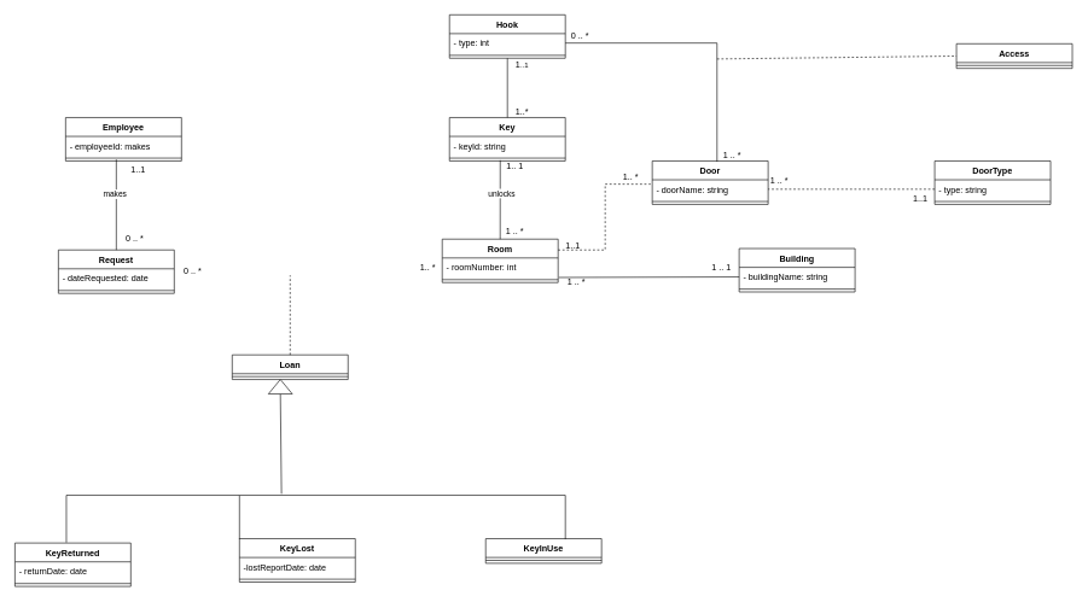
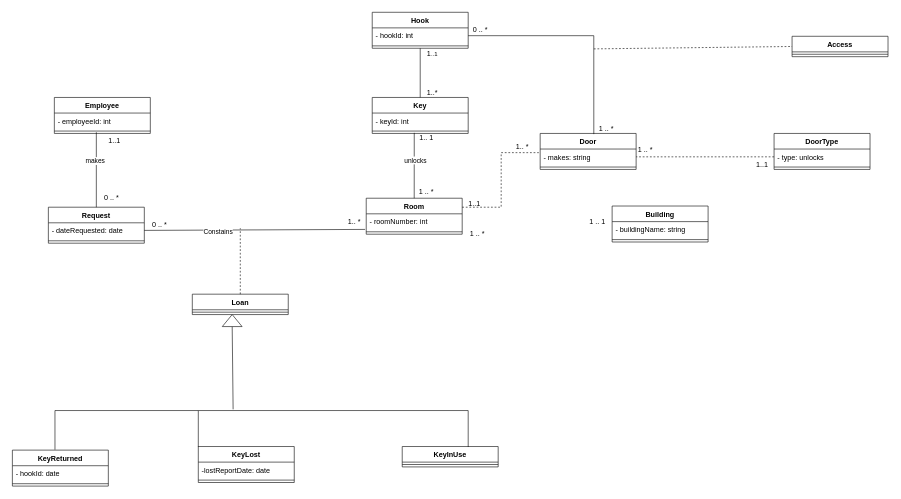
  <mxCell id="0" />
  <mxCell id="1" parent="0" />
  <mxCell id="2" value="Employee" style="swimlane;fontStyle=1;align=center;verticalAlign=top;childLayout=stackLayout;horizontal=1;startSize=26;horizontalStack=0;resizeParent=1;resizeParentMax=0;resizeLast=0;collapsible=1;marginBottom=0;" vertex="1" parent="1"><mxGeometry x="90" y="162" width="160" height="60" as="geometry" /></mxCell>
- <mxCell id="3" value="- employeeId: makes" style="text;strokeColor=none;fillColor=none;align=left;verticalAlign=top;spacingLeft=4;spacingRight=4;overflow=hidden;rotatable=0;points=[[0,0.5],[1,0.5]];portConstraint=eastwest;" vertex="1" parent="2"><mxGeometry y="26" width="160" height="26" as="geometry" /></mxCell>
+ <mxCell id="3" value="- employeeId: int" style="text;strokeColor=none;fillColor=none;align=left;verticalAlign=top;spacingLeft=4;spacingRight=4;overflow=hidden;rotatable=0;points=[[0,0.5],[1,0.5]];portConstraint=eastwest;" vertex="1" parent="2"><mxGeometry y="26" width="160" height="26" as="geometry" /></mxCell>
  <mxCell id="4" value="" style="line;strokeWidth=1;fillColor=none;align=left;verticalAlign=middle;spacingTop=-1;spacingLeft=3;spacingRight=3;rotatable=0;labelPosition=right;points=[];portConstraint=eastwest;strokeColor=inherit;" vertex="1" parent="2"><mxGeometry y="52" width="160" height="8" as="geometry" /></mxCell>
  <mxCell id="5" value="Request" style="swimlane;fontStyle=1;align=center;verticalAlign=top;childLayout=stackLayout;horizontal=1;startSize=26;horizontalStack=0;resizeParent=1;resizeParentMax=0;resizeLast=0;collapsible=1;marginBottom=0;" vertex="1" parent="1"><mxGeometry x="80" y="345" width="160" height="60" as="geometry" /></mxCell>
  <mxCell id="6" value="- dateRequested: date" style="text;strokeColor=none;fillColor=none;align=left;verticalAlign=top;spacingLeft=4;spacingRight=4;overflow=hidden;rotatable=0;points=[[0,0.5],[1,0.5]];portConstraint=eastwest;" vertex="1" parent="5"><mxGeometry y="26" width="160" height="26" as="geometry" /></mxCell>
  <mxCell id="7" value="" style="line;strokeWidth=1;fillColor=none;align=left;verticalAlign=middle;spacingTop=-1;spacingLeft=3;spacingRight=3;rotatable=0;labelPosition=right;points=[];portConstraint=eastwest;strokeColor=inherit;" vertex="1" parent="5"><mxGeometry y="52" width="160" height="8" as="geometry" /></mxCell>
  <mxCell id="8" value="Loan" style="swimlane;fontStyle=1;align=center;verticalAlign=top;childLayout=stackLayout;horizontal=1;startSize=26;horizontalStack=0;resizeParent=1;resizeParentMax=0;resizeLast=0;collapsible=1;marginBottom=0;" vertex="1" parent="1"><mxGeometry x="320" y="490" width="160" height="34" as="geometry" /></mxCell>
  <mxCell id="9" value="" style="line;strokeWidth=1;fillColor=none;align=left;verticalAlign=middle;spacingTop=-1;spacingLeft=3;spacingRight=3;rotatable=0;labelPosition=right;points=[];portConstraint=eastwest;strokeColor=inherit;" vertex="1" parent="8"><mxGeometry y="26" width="160" height="8" as="geometry" /></mxCell>
  <mxCell id="10" value="Key" style="swimlane;fontStyle=1;align=center;verticalAlign=top;childLayout=stackLayout;horizontal=1;startSize=26;horizontalStack=0;resizeParent=1;resizeParentMax=0;resizeLast=0;collapsible=1;marginBottom=0;" vertex="1" parent="1"><mxGeometry x="620" y="162" width="160" height="60" as="geometry" /></mxCell>
- <mxCell id="11" value="- keyId: string" style="text;strokeColor=none;fillColor=none;align=left;verticalAlign=top;spacingLeft=4;spacingRight=4;overflow=hidden;rotatable=0;points=[[0,0.5],[1,0.5]];portConstraint=eastwest;" vertex="1" parent="10"><mxGeometry y="26" width="160" height="26" as="geometry" /></mxCell>
+ <mxCell id="11" value="- keyId: int" style="text;strokeColor=none;fillColor=none;align=left;verticalAlign=top;spacingLeft=4;spacingRight=4;overflow=hidden;rotatable=0;points=[[0,0.5],[1,0.5]];portConstraint=eastwest;" vertex="1" parent="10"><mxGeometry y="26" width="160" height="26" as="geometry" /></mxCell>
  <mxCell id="12" value="" style="line;strokeWidth=1;fillColor=none;align=left;verticalAlign=middle;spacingTop=-1;spacingLeft=3;spacingRight=3;rotatable=0;labelPosition=right;points=[];portConstraint=eastwest;strokeColor=inherit;" vertex="1" parent="10"><mxGeometry y="52" width="160" height="8" as="geometry" /></mxCell>
  <mxCell id="13" value="Hook" style="swimlane;fontStyle=1;align=center;verticalAlign=top;childLayout=stackLayout;horizontal=1;startSize=26;horizontalStack=0;resizeParent=1;resizeParentMax=0;resizeLast=0;collapsible=1;marginBottom=0;" vertex="1" parent="1"><mxGeometry x="620" y="20" width="160" height="60" as="geometry" /></mxCell>
- <mxCell id="14" value="- type: int" style="text;strokeColor=none;fillColor=none;align=left;verticalAlign=top;spacingLeft=4;spacingRight=4;overflow=hidden;rotatable=0;points=[[0,0.5],[1,0.5]];portConstraint=eastwest;" vertex="1" parent="13"><mxGeometry y="26" width="160" height="26" as="geometry" /></mxCell>
+ <mxCell id="14" value="- hookId: int" style="text;strokeColor=none;fillColor=none;align=left;verticalAlign=top;spacingLeft=4;spacingRight=4;overflow=hidden;rotatable=0;points=[[0,0.5],[1,0.5]];portConstraint=eastwest;" vertex="1" parent="13"><mxGeometry y="26" width="160" height="26" as="geometry" /></mxCell>
  <mxCell id="15" value="" style="line;strokeWidth=1;fillColor=none;align=left;verticalAlign=middle;spacingTop=-1;spacingLeft=3;spacingRight=3;rotatable=0;labelPosition=right;points=[];portConstraint=eastwest;strokeColor=inherit;" vertex="1" parent="13"><mxGeometry y="52" width="160" height="8" as="geometry" /></mxCell>
  <mxCell id="16" value="Room" style="swimlane;fontStyle=1;align=center;verticalAlign=top;childLayout=stackLayout;horizontal=1;startSize=26;horizontalStack=0;resizeParent=1;resizeParentMax=0;resizeLast=0;collapsible=1;marginBottom=0;" vertex="1" parent="1"><mxGeometry x="610" y="330" width="160" height="60" as="geometry" /></mxCell>
  <mxCell id="17" value="- roomNumber: int" style="text;strokeColor=none;fillColor=none;align=left;verticalAlign=top;spacingLeft=4;spacingRight=4;overflow=hidden;rotatable=0;points=[[0,0.5],[1,0.5]];portConstraint=eastwest;" vertex="1" parent="16"><mxGeometry y="26" width="160" height="26" as="geometry" /></mxCell>
  <mxCell id="18" value="" style="line;strokeWidth=1;fillColor=none;align=left;verticalAlign=middle;spacingTop=-1;spacingLeft=3;spacingRight=3;rotatable=0;labelPosition=right;points=[];portConstraint=eastwest;strokeColor=inherit;" vertex="1" parent="16"><mxGeometry y="52" width="160" height="8" as="geometry" /></mxCell>
  <mxCell id="19" value="Building" style="swimlane;fontStyle=1;align=center;verticalAlign=top;childLayout=stackLayout;horizontal=1;startSize=26;horizontalStack=0;resizeParent=1;resizeParentMax=0;resizeLast=0;collapsible=1;marginBottom=0;" vertex="1" parent="1"><mxGeometry x="1020" y="343" width="160" height="60" as="geometry" /></mxCell>
  <mxCell id="20" value="- buildingName: string" style="text;strokeColor=none;fillColor=none;align=left;verticalAlign=top;spacingLeft=4;spacingRight=4;overflow=hidden;rotatable=0;points=[[0,0.5],[1,0.5]];portConstraint=eastwest;" vertex="1" parent="19"><mxGeometry y="26" width="160" height="26" as="geometry" /></mxCell>
  <mxCell id="21" value="" style="line;strokeWidth=1;fillColor=none;align=left;verticalAlign=middle;spacingTop=-1;spacingLeft=3;spacingRight=3;rotatable=0;labelPosition=right;points=[];portConstraint=eastwest;strokeColor=inherit;" vertex="1" parent="19"><mxGeometry y="52" width="160" height="8" as="geometry" /></mxCell>
  <mxCell id="22" value="Access" style="swimlane;fontStyle=1;align=center;verticalAlign=top;childLayout=stackLayout;horizontal=1;startSize=26;horizontalStack=0;resizeParent=1;resizeParentMax=0;resizeLast=0;collapsible=1;marginBottom=0;" vertex="1" parent="1"><mxGeometry x="1320" y="60" width="160" height="34" as="geometry" /></mxCell>
  <mxCell id="23" value="" style="line;strokeWidth=1;fillColor=none;align=left;verticalAlign=middle;spacingTop=-1;spacingLeft=3;spacingRight=3;rotatable=0;labelPosition=right;points=[];portConstraint=eastwest;strokeColor=inherit;" vertex="1" parent="22"><mxGeometry y="26" width="160" height="8" as="geometry" /></mxCell>
  <mxCell id="24" value="KeyReturned" style="swimlane;fontStyle=1;align=center;verticalAlign=top;childLayout=stackLayout;horizontal=1;startSize=26;horizontalStack=0;resizeParent=1;resizeParentMax=0;resizeLast=0;collapsible=1;marginBottom=0;" vertex="1" parent="1"><mxGeometry x="20" y="750" width="160" height="60" as="geometry" /></mxCell>
- <mxCell id="25" value="- returnDate: date" style="text;strokeColor=none;fillColor=none;align=left;verticalAlign=top;spacingLeft=4;spacingRight=4;overflow=hidden;rotatable=0;points=[[0,0.5],[1,0.5]];portConstraint=eastwest;" vertex="1" parent="24"><mxGeometry y="26" width="160" height="26" as="geometry" /></mxCell>
+ <mxCell id="25" value="- hookId: date" style="text;strokeColor=none;fillColor=none;align=left;verticalAlign=top;spacingLeft=4;spacingRight=4;overflow=hidden;rotatable=0;points=[[0,0.5],[1,0.5]];portConstraint=eastwest;" vertex="1" parent="24"><mxGeometry y="26" width="160" height="26" as="geometry" /></mxCell>
  <mxCell id="26" value="" style="line;strokeWidth=1;fillColor=none;align=left;verticalAlign=middle;spacingTop=-1;spacingLeft=3;spacingRight=3;rotatable=0;labelPosition=right;points=[];portConstraint=eastwest;strokeColor=inherit;" vertex="1" parent="24"><mxGeometry y="52" width="160" height="8" as="geometry" /></mxCell>
  <mxCell id="27" value="KeyInUse" style="swimlane;fontStyle=1;align=center;verticalAlign=top;childLayout=stackLayout;horizontal=1;startSize=26;horizontalStack=0;resizeParent=1;resizeParentMax=0;resizeLast=0;collapsible=1;marginBottom=0;" vertex="1" parent="1"><mxGeometry x="670" y="744" width="160" height="34" as="geometry" /></mxCell>
  <mxCell id="28" value="" style="line;strokeWidth=1;fillColor=none;align=left;verticalAlign=middle;spacingTop=-1;spacingLeft=3;spacingRight=3;rotatable=0;labelPosition=right;points=[];portConstraint=eastwest;strokeColor=inherit;" vertex="1" parent="27"><mxGeometry y="26" width="160" height="8" as="geometry" /></mxCell>
  <mxCell id="29" value="KeyLost" style="swimlane;fontStyle=1;align=center;verticalAlign=top;childLayout=stackLayout;horizontal=1;startSize=26;horizontalStack=0;resizeParent=1;resizeParentMax=0;resizeLast=0;collapsible=1;marginBottom=0;" vertex="1" parent="1"><mxGeometry x="330" y="744" width="160" height="60" as="geometry" /></mxCell>
  <mxCell id="30" value="-lostReportDate: date" style="text;strokeColor=none;fillColor=none;align=left;verticalAlign=top;spacingLeft=4;spacingRight=4;overflow=hidden;rotatable=0;points=[[0,0.5],[1,0.5]];portConstraint=eastwest;" vertex="1" parent="29"><mxGeometry y="26" width="160" height="26" as="geometry" /></mxCell>
  <mxCell id="31" value="" style="line;strokeWidth=1;fillColor=none;align=left;verticalAlign=middle;spacingTop=-1;spacingLeft=3;spacingRight=3;rotatable=0;labelPosition=right;points=[];portConstraint=eastwest;strokeColor=inherit;" vertex="1" parent="29"><mxGeometry y="52" width="160" height="8" as="geometry" /></mxCell>
  <mxCell id="32" value="Door" style="swimlane;fontStyle=1;align=center;verticalAlign=top;childLayout=stackLayout;horizontal=1;startSize=26;horizontalStack=0;resizeParent=1;resizeParentMax=0;resizeLast=0;collapsible=1;marginBottom=0;" vertex="1" parent="1"><mxGeometry x="900" y="222" width="160" height="60" as="geometry" /></mxCell>
- <mxCell id="33" value="- doorName: string" style="text;strokeColor=none;fillColor=none;align=left;verticalAlign=top;spacingLeft=4;spacingRight=4;overflow=hidden;rotatable=0;points=[[0,0.5],[1,0.5]];portConstraint=eastwest;" vertex="1" parent="32"><mxGeometry y="26" width="160" height="26" as="geometry" /></mxCell>
+ <mxCell id="33" value="- makes: string" style="text;strokeColor=none;fillColor=none;align=left;verticalAlign=top;spacingLeft=4;spacingRight=4;overflow=hidden;rotatable=0;points=[[0,0.5],[1,0.5]];portConstraint=eastwest;" vertex="1" parent="32"><mxGeometry y="26" width="160" height="26" as="geometry" /></mxCell>
  <mxCell id="34" value="" style="line;strokeWidth=1;fillColor=none;align=left;verticalAlign=middle;spacingTop=-1;spacingLeft=3;spacingRight=3;rotatable=0;labelPosition=right;points=[];portConstraint=eastwest;strokeColor=inherit;" vertex="1" parent="32"><mxGeometry y="52" width="160" height="8" as="geometry" /></mxCell>
  <mxCell id="35" value="DoorType" style="swimlane;fontStyle=1;align=center;verticalAlign=top;childLayout=stackLayout;horizontal=1;startSize=26;horizontalStack=0;resizeParent=1;resizeParentMax=0;resizeLast=0;collapsible=1;marginBottom=0;" vertex="1" parent="1"><mxGeometry x="1290" y="222" width="160" height="60" as="geometry" /></mxCell>
- <mxCell id="36" value="- type: string" style="text;strokeColor=none;fillColor=none;align=left;verticalAlign=top;spacingLeft=4;spacingRight=4;overflow=hidden;rotatable=0;points=[[0,0.5],[1,0.5]];portConstraint=eastwest;" vertex="1" parent="35"><mxGeometry y="26" width="160" height="26" as="geometry" /></mxCell>
+ <mxCell id="36" value="- type: unlocks" style="text;strokeColor=none;fillColor=none;align=left;verticalAlign=top;spacingLeft=4;spacingRight=4;overflow=hidden;rotatable=0;points=[[0,0.5],[1,0.5]];portConstraint=eastwest;" vertex="1" parent="35"><mxGeometry y="26" width="160" height="26" as="geometry" /></mxCell>
  <mxCell id="37" value="" style="line;strokeWidth=1;fillColor=none;align=left;verticalAlign=middle;spacingTop=-1;spacingLeft=3;spacingRight=3;rotatable=0;labelPosition=right;points=[];portConstraint=eastwest;strokeColor=inherit;" vertex="1" parent="35"><mxGeometry y="52" width="160" height="8" as="geometry" /></mxCell>
+ <mxCell id="38" value="" style="endArrow=none;html=1;rounded=0;entryX=-0.012;entryY=1;entryDx=0;entryDy=0;entryPerimeter=0;" edge="1" parent="1" source="6" target="17"><mxGeometry width="50" height="50" relative="1" as="geometry"><mxPoint x="240" y="434" as="sourcePoint" /><mxPoint x="310.711" y="384" as="targetPoint" /></mxGeometry></mxCell>
+ <mxCell id="39" value="Constains" style="edgeLabel;html=1;align=center;verticalAlign=middle;resizable=0;points=[];" connectable="0" vertex="1" parent="38"><mxGeometry x="-0.337" y="-2" relative="1" as="geometry"><mxPoint as="offset" /></mxGeometry></mxCell>
  <mxCell id="40" value="" style="endArrow=none;dashed=1;html=1;rounded=0;exitX=0.5;exitY=0;exitDx=0;exitDy=0;" edge="1" parent="1" source="8"><mxGeometry width="50" height="50" relative="1" as="geometry"><mxPoint x="380" y="430" as="sourcePoint" /><mxPoint x="400" y="380" as="targetPoint" /></mxGeometry></mxCell>
  <mxCell id="41" value="" style="endArrow=none;dashed=1;html=1;rounded=0;entryX=0;entryY=0.5;entryDx=0;entryDy=0;" edge="1" parent="1" target="22"><mxGeometry width="50" height="50" relative="1" as="geometry"><mxPoint x="989.52" y="81.01" as="sourcePoint" /><mxPoint x="1210.48" y="80" as="targetPoint" /></mxGeometry></mxCell>
  <mxCell id="42" value="" style="endArrow=none;html=1;rounded=0;" edge="1" parent="1" source="10"><mxGeometry width="50" height="50" relative="1" as="geometry"><mxPoint x="650" y="130" as="sourcePoint" /><mxPoint x="700" y="80" as="targetPoint" /></mxGeometry></mxCell>
  <mxCell id="43" value="" style="endArrow=none;html=1;rounded=0;entryX=0.5;entryY=0;entryDx=0;entryDy=0;exitX=0.438;exitY=0.875;exitDx=0;exitDy=0;exitPerimeter=0;" edge="1" parent="1" source="12" target="16"><mxGeometry width="50" height="50" relative="1" as="geometry"><mxPoint x="690" y="230" as="sourcePoint" /><mxPoint x="730" y="330" as="targetPoint" /></mxGeometry></mxCell>
  <mxCell id="44" value="unlocks" style="edgeLabel;html=1;align=center;verticalAlign=middle;resizable=0;points=[];" connectable="0" vertex="1" parent="43"><mxGeometry x="-0.18" y="1" relative="1" as="geometry"><mxPoint as="offset" /></mxGeometry></mxCell>
  <mxCell id="45" value="" style="endArrow=none;html=1;rounded=0;entryX=1;entryY=0.5;entryDx=0;entryDy=0;dashed=1;" edge="1" parent="1" source="36" target="33"><mxGeometry width="50" height="50" relative="1" as="geometry"><mxPoint x="1429.289" y="432" as="sourcePoint" /><mxPoint x="1429.289" y="382" as="targetPoint" /></mxGeometry></mxCell>
- <mxCell id="46" value="" style="endArrow=none;html=1;rounded=0;entryX=1.006;entryY=1.038;entryDx=0;entryDy=0;entryPerimeter=0;" edge="1" parent="1" source="20" target="17"><mxGeometry width="50" height="50" relative="1" as="geometry"><mxPoint x="829.289" y="432" as="sourcePoint" /><mxPoint x="829.289" y="382" as="targetPoint" /></mxGeometry></mxCell>
  <mxCell id="47" value="" style="shape=partialRectangle;whiteSpace=wrap;html=1;bottom=1;right=1;left=1;top=0;fillColor=none;routingCenterX=-0.5;direction=west;" vertex="1" parent="1"><mxGeometry x="330" y="684" width="450" height="60" as="geometry" /></mxCell>
  <mxCell id="48" value="" style="endArrow=none;html=1;rounded=0;entryX=1;entryY=1;entryDx=0;entryDy=0;exitX=0.444;exitY=-0.012;exitDx=0;exitDy=0;exitPerimeter=0;edgeStyle=orthogonalEdgeStyle;" edge="1" parent="1" source="24" target="47"><mxGeometry width="50" height="50" relative="1" as="geometry"><mxPoint x="290" y="760" as="sourcePoint" /><mxPoint x="340" y="710" as="targetPoint" /><Array as="points"><mxPoint x="91" y="684" /></Array></mxGeometry></mxCell>
  <mxCell id="49" value="" style="endArrow=none;html=1;rounded=0;entryX=0.871;entryY=1.033;entryDx=0;entryDy=0;entryPerimeter=0;exitX=0;exitY=0.5;exitDx=0;exitDy=0;" edge="1" parent="1" source="50" target="47"><mxGeometry width="50" height="50" relative="1" as="geometry"><mxPoint x="388" y="580" as="sourcePoint" /><mxPoint x="440" y="680" as="targetPoint" /></mxGeometry></mxCell>
  <mxCell id="50" value="" style="triangle;whiteSpace=wrap;html=1;direction=north;" vertex="1" parent="1"><mxGeometry x="370" y="524" width="33" height="20" as="geometry" /></mxCell>
  <mxCell id="51" value="" style="endArrow=none;html=1;rounded=0;exitX=0.5;exitY=0;exitDx=0;exitDy=0;" edge="1" parent="1" source="5"><mxGeometry width="50" height="50" relative="1" as="geometry"><mxPoint x="150" y="270" as="sourcePoint" /><mxPoint x="160" y="220" as="targetPoint" /></mxGeometry></mxCell>
  <mxCell id="52" value="makes" style="edgeLabel;html=1;align=center;verticalAlign=middle;resizable=0;points=[];" connectable="0" vertex="1" parent="51"><mxGeometry x="0.248" y="3" relative="1" as="geometry"><mxPoint as="offset" /></mxGeometry></mxCell>
  <mxCell id="53" value="1..1" style="text;html=1;align=center;verticalAlign=middle;resizable=0;points=[];autosize=1;strokeColor=none;fillColor=none;" vertex="1" parent="1"><mxGeometry x="170" y="220" width="40" height="30" as="geometry" /></mxCell>
  <mxCell id="54" value="0 .. *" style="text;html=1;align=center;verticalAlign=middle;resizable=0;points=[];autosize=1;strokeColor=none;fillColor=none;" vertex="1" parent="1"><mxGeometry x="160" y="315" width="50" height="30" as="geometry" /></mxCell>
  <mxCell id="55" value="0 .. *" style="text;html=1;align=center;verticalAlign=middle;resizable=0;points=[];autosize=1;strokeColor=none;fillColor=none;" vertex="1" parent="1"><mxGeometry x="240" y="360" width="50" height="30" as="geometry" /></mxCell>
  <mxCell id="56" value="1.. *" style="text;html=1;align=center;verticalAlign=middle;resizable=0;points=[];autosize=1;strokeColor=none;fillColor=none;" vertex="1" parent="1"><mxGeometry x="570" y="355" width="40" height="30" as="geometry" /></mxCell>
  <mxCell id="57" value="1&lt;span style=&quot;font-size: 10px;&quot;&gt;..1&lt;/span&gt;" style="text;html=1;align=center;verticalAlign=middle;resizable=0;points=[];autosize=1;strokeColor=none;fillColor=none;" vertex="1" parent="1"><mxGeometry x="700" y="75" width="40" height="30" as="geometry" /></mxCell>
  <mxCell id="58" value="1..*" style="text;html=1;align=center;verticalAlign=middle;resizable=0;points=[];autosize=1;strokeColor=none;fillColor=none;" vertex="1" parent="1"><mxGeometry x="700" y="140" width="40" height="30" as="geometry" /></mxCell>
  <mxCell id="59" value="1..1" style="text;html=1;align=center;verticalAlign=middle;resizable=0;points=[];autosize=1;strokeColor=none;fillColor=none;" vertex="1" parent="1"><mxGeometry x="1250" y="260" width="40" height="30" as="geometry" /></mxCell>
  <mxCell id="60" value="1 .. *" style="text;html=1;align=center;verticalAlign=middle;resizable=0;points=[];autosize=1;strokeColor=none;fillColor=none;" vertex="1" parent="1"><mxGeometry x="1050" y="235" width="50" height="30" as="geometry" /></mxCell>
  <mxCell id="61" value="1.. 1" style="text;html=1;align=center;verticalAlign=middle;resizable=0;points=[];autosize=1;strokeColor=none;fillColor=none;" vertex="1" parent="1"><mxGeometry x="685" y="215" width="50" height="30" as="geometry" /></mxCell>
  <mxCell id="62" value="1 .. 1" style="text;html=1;align=center;verticalAlign=middle;resizable=0;points=[];autosize=1;strokeColor=none;fillColor=none;" vertex="1" parent="1"><mxGeometry x="970" y="355" width="50" height="30" as="geometry" /></mxCell>
  <mxCell id="63" value="1 .. *" style="text;html=1;align=center;verticalAlign=middle;resizable=0;points=[];autosize=1;strokeColor=none;fillColor=none;" vertex="1" parent="1"><mxGeometry x="770" y="375" width="50" height="30" as="geometry" /></mxCell>
  <mxCell id="64" value="1 .. *" style="text;html=1;align=center;verticalAlign=middle;resizable=0;points=[];autosize=1;strokeColor=none;fillColor=none;" vertex="1" parent="1"><mxGeometry x="685" y="305" width="50" height="30" as="geometry" /></mxCell>
  <mxCell id="65" value="" style="endArrow=none;html=1;rounded=0;entryX=-0.014;entryY=0.231;entryDx=0;entryDy=0;entryPerimeter=0;exitX=1;exitY=0.25;exitDx=0;exitDy=0;edgeStyle=orthogonalEdgeStyle;dashed=1;" edge="1" parent="1" source="16" target="33"><mxGeometry width="50" height="50" relative="1" as="geometry"><mxPoint x="770" y="419" as="sourcePoint" /><mxPoint x="840.711" y="369" as="targetPoint" /></mxGeometry></mxCell>
  <mxCell id="66" value="" style="endArrow=none;html=1;rounded=0;entryX=0.559;entryY=0.019;entryDx=0;entryDy=0;entryPerimeter=0;edgeStyle=orthogonalEdgeStyle;" edge="1" parent="1" source="14" target="32"><mxGeometry width="50" height="50" relative="1" as="geometry"><mxPoint x="780" y="109" as="sourcePoint" /><mxPoint x="850.711" y="59" as="targetPoint" /></mxGeometry></mxCell>
  <mxCell id="67" value="1..1" style="text;html=1;align=center;verticalAlign=middle;resizable=0;points=[];autosize=1;strokeColor=none;fillColor=none;" vertex="1" parent="1"><mxGeometry x="770" y="325" width="40" height="30" as="geometry" /></mxCell>
  <mxCell id="68" value="1.. *" style="text;html=1;align=center;verticalAlign=middle;resizable=0;points=[];autosize=1;strokeColor=none;fillColor=none;" vertex="1" parent="1"><mxGeometry x="850" y="230" width="40" height="30" as="geometry" /></mxCell>
  <mxCell id="69" value="0 .. *" style="text;html=1;align=center;verticalAlign=middle;resizable=0;points=[];autosize=1;strokeColor=none;fillColor=none;" vertex="1" parent="1"><mxGeometry x="775" y="35" width="50" height="30" as="geometry" /></mxCell>
  <mxCell id="70" value="1 .. *" style="text;html=1;align=center;verticalAlign=middle;resizable=0;points=[];autosize=1;strokeColor=none;fillColor=none;" vertex="1" parent="1"><mxGeometry x="985" y="200" width="50" height="30" as="geometry" /></mxCell>
